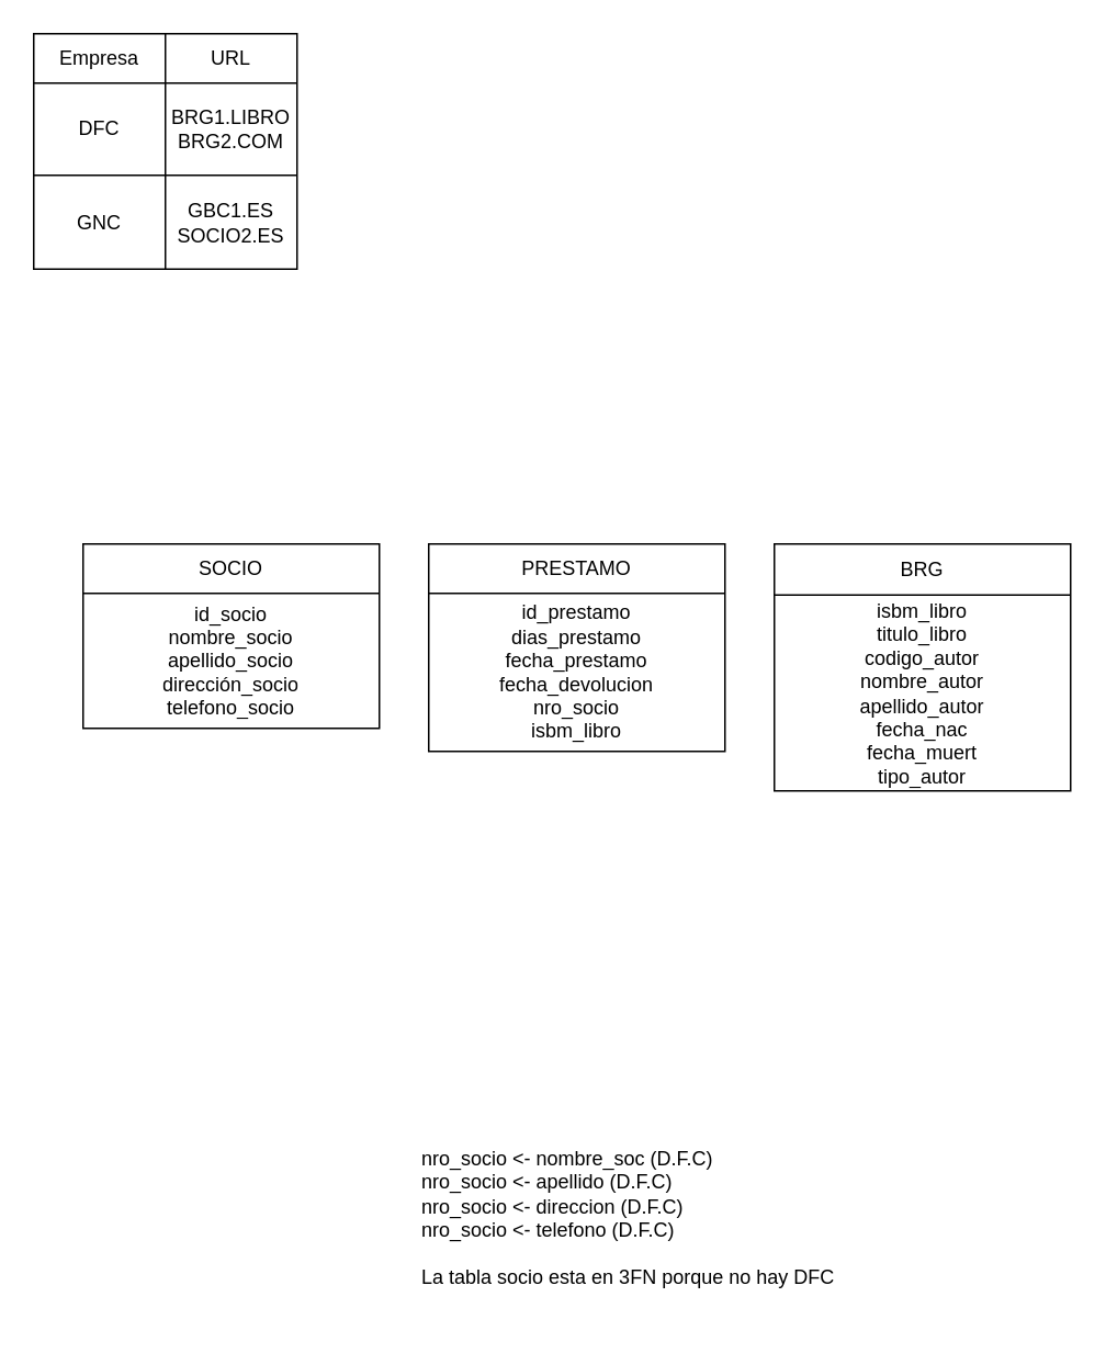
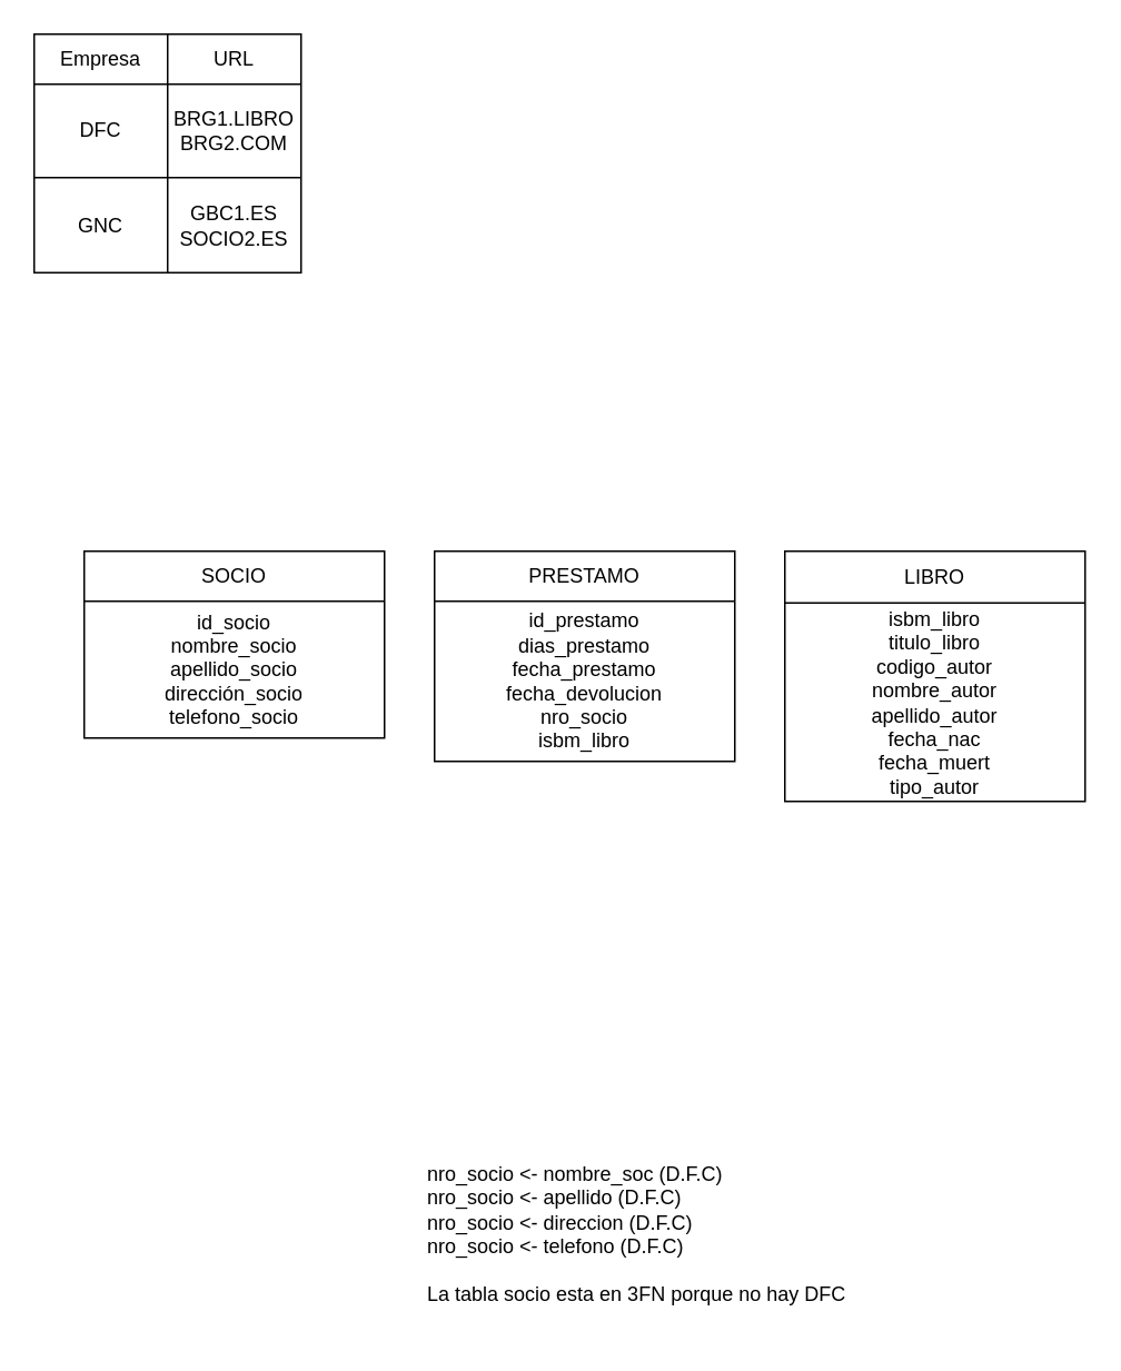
  <mxCell id="0" />
  <mxCell id="1" parent="0" />
  <mxCell id="2" value="" style="shape=table;startSize=0;container=1;collapsible=0;childLayout=tableLayout;" parent="1" vertex="1"><mxGeometry x="20" y="20" width="160" height="143" as="geometry" /></mxCell>
  <mxCell id="3" value="" style="shape=tableRow;horizontal=0;startSize=0;swimlaneHead=0;swimlaneBody=0;strokeColor=inherit;top=0;left=0;bottom=0;right=0;collapsible=0;dropTarget=0;fillColor=none;points=[[0,0.5],[1,0.5]];portConstraint=eastwest;" parent="2" vertex="1"><mxGeometry width="160" height="30" as="geometry" /></mxCell>
  <mxCell id="4" value="Empresa" style="shape=partialRectangle;html=1;whiteSpace=wrap;connectable=0;strokeColor=inherit;overflow=hidden;fillColor=none;top=0;left=0;bottom=0;right=0;pointerEvents=1;" parent="3" vertex="1"><mxGeometry width="80" height="30" as="geometry"><mxRectangle width="80" height="30" as="alternateBounds" /></mxGeometry></mxCell>
  <mxCell id="5" value="URL" style="shape=partialRectangle;html=1;whiteSpace=wrap;connectable=0;strokeColor=inherit;overflow=hidden;fillColor=none;top=0;left=0;bottom=0;right=0;pointerEvents=1;" parent="3" vertex="1"><mxGeometry x="80" width="80" height="30" as="geometry"><mxRectangle width="80" height="30" as="alternateBounds" /></mxGeometry></mxCell>
  <mxCell id="6" value="" style="shape=tableRow;horizontal=0;startSize=0;swimlaneHead=0;swimlaneBody=0;strokeColor=inherit;top=0;left=0;bottom=0;right=0;collapsible=0;dropTarget=0;fillColor=none;points=[[0,0.5],[1,0.5]];portConstraint=eastwest;" parent="2" vertex="1"><mxGeometry y="30" width="160" height="56" as="geometry" /></mxCell>
  <mxCell id="7" value="DFC" style="shape=partialRectangle;html=1;whiteSpace=wrap;connectable=0;strokeColor=inherit;overflow=hidden;fillColor=none;top=0;left=0;bottom=0;right=0;pointerEvents=1;" parent="6" vertex="1"><mxGeometry width="80" height="56" as="geometry"><mxRectangle width="80" height="56" as="alternateBounds" /></mxGeometry></mxCell>
  <mxCell id="8" value="BRG1.LIBRO&lt;div&gt;BRG2.COM&lt;/div&gt;" style="shape=partialRectangle;html=1;whiteSpace=wrap;connectable=0;strokeColor=inherit;overflow=hidden;fillColor=none;top=0;left=0;bottom=0;right=0;pointerEvents=1;" parent="6" vertex="1"><mxGeometry x="80" width="80" height="56" as="geometry"><mxRectangle width="80" height="56" as="alternateBounds" /></mxGeometry></mxCell>
  <mxCell id="9" value="" style="shape=tableRow;horizontal=0;startSize=0;swimlaneHead=0;swimlaneBody=0;strokeColor=inherit;top=0;left=0;bottom=0;right=0;collapsible=0;dropTarget=0;fillColor=none;points=[[0,0.5],[1,0.5]];portConstraint=eastwest;" parent="2" vertex="1"><mxGeometry y="86" width="160" height="57" as="geometry" /></mxCell>
  <mxCell id="10" value="GNC" style="shape=partialRectangle;html=1;whiteSpace=wrap;connectable=0;strokeColor=inherit;overflow=hidden;fillColor=none;top=0;left=0;bottom=0;right=0;pointerEvents=1;" parent="9" vertex="1"><mxGeometry width="80" height="57" as="geometry"><mxRectangle width="80" height="57" as="alternateBounds" /></mxGeometry></mxCell>
  <mxCell id="11" value="GBC1.ES&lt;div&gt;SOCIO2.ES&lt;/div&gt;" style="shape=partialRectangle;html=1;whiteSpace=wrap;connectable=0;strokeColor=inherit;overflow=hidden;fillColor=none;top=0;left=0;bottom=0;right=0;pointerEvents=1;" parent="9" vertex="1"><mxGeometry x="80" width="80" height="57" as="geometry"><mxRectangle width="80" height="57" as="alternateBounds" /></mxGeometry></mxCell>
  <mxCell id="12" value="" style="shape=table;startSize=0;container=1;collapsible=0;childLayout=tableLayout;" vertex="1" parent="1"><mxGeometry x="50" y="330" width="180" height="112" as="geometry" /></mxCell>
  <mxCell id="13" value="" style="shape=tableRow;horizontal=0;startSize=0;swimlaneHead=0;swimlaneBody=0;strokeColor=inherit;top=0;left=0;bottom=0;right=0;collapsible=0;dropTarget=0;fillColor=none;points=[[0,0.5],[1,0.5]];portConstraint=eastwest;" vertex="1" parent="12"><mxGeometry width="180" height="30" as="geometry" /></mxCell>
  <mxCell id="14" value="SOCIO" style="shape=partialRectangle;html=1;whiteSpace=wrap;connectable=0;strokeColor=inherit;overflow=hidden;fillColor=none;top=0;left=0;bottom=0;right=0;pointerEvents=1;" vertex="1" parent="13"><mxGeometry width="180" height="30" as="geometry"><mxRectangle width="180" height="30" as="alternateBounds" /></mxGeometry></mxCell>
  <mxCell id="15" value="" style="shape=tableRow;horizontal=0;startSize=0;swimlaneHead=0;swimlaneBody=0;strokeColor=inherit;top=0;left=0;bottom=0;right=0;collapsible=0;dropTarget=0;fillColor=none;points=[[0,0.5],[1,0.5]];portConstraint=eastwest;" vertex="1" parent="12"><mxGeometry y="30" width="180" height="82" as="geometry" /></mxCell>
  <mxCell id="16" value="id_socio&lt;div&gt;nombre_socio&lt;/div&gt;&lt;div&gt;apellido_socio&lt;/div&gt;&lt;div&gt;dirección_socio&lt;/div&gt;&lt;div&gt;telefono_socio&lt;/div&gt;" style="shape=partialRectangle;html=1;whiteSpace=wrap;connectable=0;strokeColor=inherit;overflow=hidden;fillColor=none;top=0;left=0;bottom=0;right=0;pointerEvents=1;" vertex="1" parent="15"><mxGeometry width="180" height="82" as="geometry"><mxRectangle width="180" height="82" as="alternateBounds" /></mxGeometry></mxCell>
  <mxCell id="17" value="" style="shape=table;startSize=0;container=1;collapsible=0;childLayout=tableLayout;" vertex="1" parent="1"><mxGeometry x="260" y="330" width="180" height="126" as="geometry" /></mxCell>
  <mxCell id="18" value="" style="shape=tableRow;horizontal=0;startSize=0;swimlaneHead=0;swimlaneBody=0;strokeColor=inherit;top=0;left=0;bottom=0;right=0;collapsible=0;dropTarget=0;fillColor=none;points=[[0,0.5],[1,0.5]];portConstraint=eastwest;" vertex="1" parent="17"><mxGeometry width="180" height="30" as="geometry" /></mxCell>
  <mxCell id="19" value="PRESTAMO" style="shape=partialRectangle;html=1;whiteSpace=wrap;connectable=0;strokeColor=inherit;overflow=hidden;fillColor=none;top=0;left=0;bottom=0;right=0;pointerEvents=1;" vertex="1" parent="18"><mxGeometry width="180" height="30" as="geometry"><mxRectangle width="180" height="30" as="alternateBounds" /></mxGeometry></mxCell>
  <mxCell id="20" value="" style="shape=tableRow;horizontal=0;startSize=0;swimlaneHead=0;swimlaneBody=0;strokeColor=inherit;top=0;left=0;bottom=0;right=0;collapsible=0;dropTarget=0;fillColor=none;points=[[0,0.5],[1,0.5]];portConstraint=eastwest;" vertex="1" parent="17"><mxGeometry y="30" width="180" height="96" as="geometry" /></mxCell>
  <mxCell id="21" value="id_prestamo&lt;div&gt;dias_prestamo&lt;/div&gt;&lt;div&gt;fecha_prestamo&lt;/div&gt;&lt;div&gt;fecha_devolucion&lt;/div&gt;&lt;div&gt;nro_socio&lt;/div&gt;&lt;div&gt;isbm_libro&lt;/div&gt;" style="shape=partialRectangle;html=1;whiteSpace=wrap;connectable=0;strokeColor=inherit;overflow=hidden;fillColor=none;top=0;left=0;bottom=0;right=0;pointerEvents=1;" vertex="1" parent="20"><mxGeometry width="180" height="96" as="geometry"><mxRectangle width="180" height="96" as="alternateBounds" /></mxGeometry></mxCell>
  <mxCell id="22" value="" style="shape=table;startSize=0;container=1;collapsible=0;childLayout=tableLayout;" vertex="1" parent="1"><mxGeometry x="470" y="330" width="180" height="150" as="geometry" /></mxCell>
  <mxCell id="23" value="" style="shape=tableRow;horizontal=0;startSize=0;swimlaneHead=0;swimlaneBody=0;strokeColor=inherit;top=0;left=0;bottom=0;right=0;collapsible=0;dropTarget=0;fillColor=none;points=[[0,0.5],[1,0.5]];portConstraint=eastwest;" vertex="1" parent="22"><mxGeometry width="180" height="31" as="geometry" /></mxCell>
- <mxCell id="24" value="BRG" style="shape=partialRectangle;html=1;whiteSpace=wrap;connectable=0;strokeColor=inherit;overflow=hidden;fillColor=none;top=0;left=0;bottom=0;right=0;pointerEvents=1;" vertex="1" parent="23"><mxGeometry width="180" height="31" as="geometry"><mxRectangle width="180" height="31" as="alternateBounds" /></mxGeometry></mxCell>
+ <mxCell id="24" value="LIBRO" style="shape=partialRectangle;html=1;whiteSpace=wrap;connectable=0;strokeColor=inherit;overflow=hidden;fillColor=none;top=0;left=0;bottom=0;right=0;pointerEvents=1;" vertex="1" parent="23"><mxGeometry width="180" height="31" as="geometry"><mxRectangle width="180" height="31" as="alternateBounds" /></mxGeometry></mxCell>
  <mxCell id="25" value="" style="shape=tableRow;horizontal=0;startSize=0;swimlaneHead=0;swimlaneBody=0;strokeColor=inherit;top=0;left=0;bottom=0;right=0;collapsible=0;dropTarget=0;fillColor=none;points=[[0,0.5],[1,0.5]];portConstraint=eastwest;" vertex="1" parent="22"><mxGeometry y="31" width="180" height="119" as="geometry" /></mxCell>
  <mxCell id="26" value="isbm_libro&lt;div&gt;titulo_libro&lt;/div&gt;&lt;div&gt;codigo_autor&lt;/div&gt;&lt;div&gt;nombre_autor&lt;/div&gt;&lt;div&gt;apellido_autor&lt;/div&gt;&lt;div&gt;fecha_nac&lt;/div&gt;&lt;div&gt;fecha_muert&lt;/div&gt;&lt;div&gt;tipo_autor&lt;/div&gt;&lt;div&gt;paginas_libro&lt;/div&gt;" style="shape=partialRectangle;html=1;whiteSpace=wrap;connectable=0;strokeColor=inherit;overflow=hidden;fillColor=none;top=0;left=0;bottom=0;right=0;pointerEvents=1;" vertex="1" parent="25"><mxGeometry width="180" height="119" as="geometry"><mxRectangle width="180" height="119" as="alternateBounds" /></mxGeometry></mxCell>
  <mxCell id="27" value="nro_socio &amp;lt;- nombre_soc (D.F.C)&lt;div&gt;nro_socio &amp;lt;- apellido (D.F.C)&lt;/div&gt;&lt;div&gt;nro_socio &amp;lt;- direccion (D.F.C)&lt;/div&gt;&lt;div&gt;nro_socio &amp;lt;- telefono (D.F.C)&lt;/div&gt;&lt;div&gt;&lt;br&gt;&lt;/div&gt;&lt;div&gt;La tabla socio esta en 3FN porque no hay DFC&lt;/div&gt;" style="text;strokeColor=none;fillColor=none;spacingLeft=4;spacingRight=4;overflow=hidden;rotatable=0;points=[[0,0.5],[1,0.5]];portConstraint=eastwest;fontSize=12;whiteSpace=wrap;html=1;" vertex="1" parent="1"><mxGeometry x="250" y="690" width="280" height="110" as="geometry" /></mxCell>
